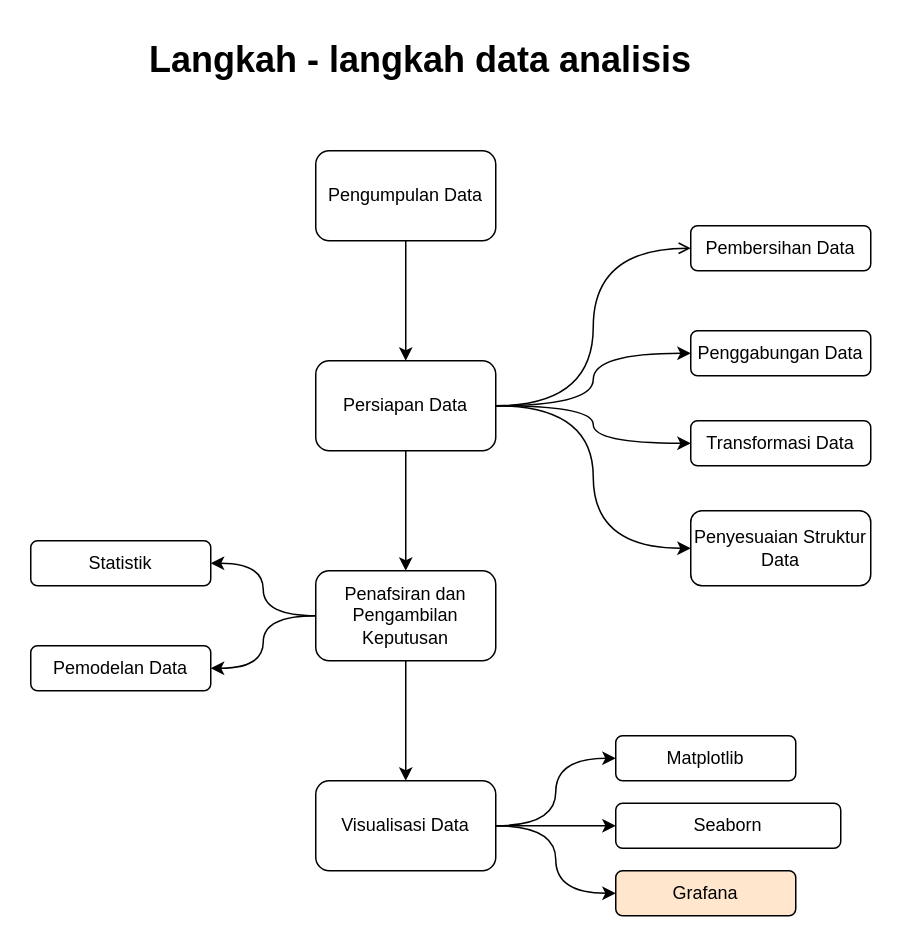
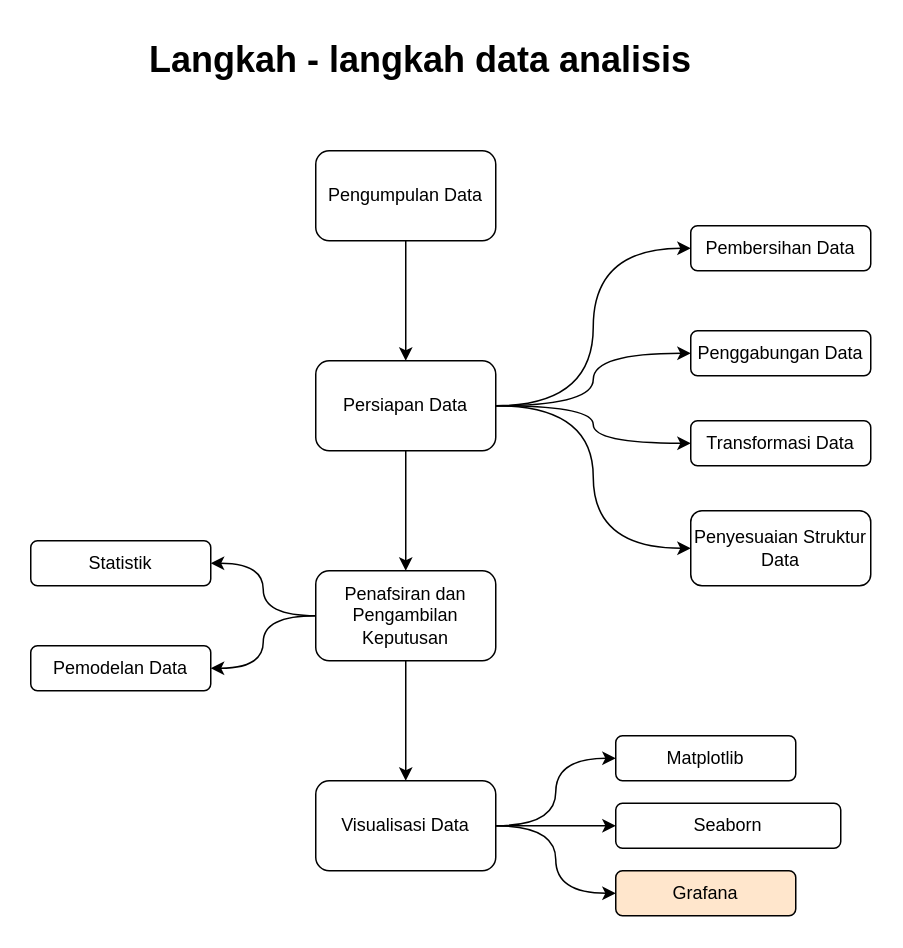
  <mxCell id="0" />
  <mxCell id="1" parent="0" />
  <mxCell id="2" value="" style="edgeStyle=none;html=1;" edge="1" parent="1" source="3" target="10"><mxGeometry relative="1" as="geometry" /></mxCell>
  <mxCell id="3" value="Pengumpulan Data" style="rounded=1;whiteSpace=wrap;html=1;" vertex="1" parent="1"><mxGeometry x="210" y="100" width="120" height="60" as="geometry" /></mxCell>
  <mxCell id="4" value="&lt;h1&gt;Langkah - langkah data analisis&lt;/h1&gt;" style="text;html=1;strokeColor=none;fillColor=none;spacing=5;spacingTop=-20;whiteSpace=wrap;overflow=hidden;rounded=0;align=center;" vertex="1" parent="1"><mxGeometry x="80" y="20" width="400" height="40" as="geometry" /></mxCell>
- <mxCell id="5" style="edgeStyle=orthogonalEdgeStyle;html=1;entryX=0;entryY=0.5;entryDx=0;entryDy=0;curved=1;endArrow=open;" edge="1" parent="1" source="10" target="11"><mxGeometry relative="1" as="geometry" /></mxCell>
+ <mxCell id="5" style="edgeStyle=orthogonalEdgeStyle;html=1;entryX=0;entryY=0.5;entryDx=0;entryDy=0;curved=1;" edge="1" parent="1" source="10" target="11"><mxGeometry relative="1" as="geometry" /></mxCell>
  <mxCell id="6" style="edgeStyle=orthogonalEdgeStyle;curved=1;html=1;entryX=0;entryY=0.5;entryDx=0;entryDy=0;" edge="1" parent="1" source="10" target="14"><mxGeometry relative="1" as="geometry" /></mxCell>
  <mxCell id="7" style="edgeStyle=orthogonalEdgeStyle;curved=1;html=1;" edge="1" parent="1" source="10" target="12"><mxGeometry relative="1" as="geometry" /></mxCell>
  <mxCell id="8" style="edgeStyle=orthogonalEdgeStyle;curved=1;html=1;entryX=0;entryY=0.5;entryDx=0;entryDy=0;" edge="1" parent="1" source="10" target="13"><mxGeometry relative="1" as="geometry" /></mxCell>
  <mxCell id="9" value="" style="edgeStyle=orthogonalEdgeStyle;curved=1;html=1;" edge="1" parent="1" source="10" target="18"><mxGeometry relative="1" as="geometry" /></mxCell>
  <mxCell id="10" value="Persiapan Data" style="rounded=1;whiteSpace=wrap;html=1;" vertex="1" parent="1"><mxGeometry x="210" y="240" width="120" height="60" as="geometry" /></mxCell>
  <mxCell id="11" value="Pembersihan Data" style="rounded=1;whiteSpace=wrap;html=1;" vertex="1" parent="1"><mxGeometry x="460" y="150" width="120" height="30" as="geometry" /></mxCell>
  <mxCell id="12" value="Penggabungan Data" style="rounded=1;whiteSpace=wrap;html=1;" vertex="1" parent="1"><mxGeometry x="460" y="220" width="120" height="30" as="geometry" /></mxCell>
  <mxCell id="13" value="Transformasi Data" style="rounded=1;whiteSpace=wrap;html=1;" vertex="1" parent="1"><mxGeometry x="460" y="280" width="120" height="30" as="geometry" /></mxCell>
  <mxCell id="14" value="Penyesuaian Struktur Data" style="rounded=1;whiteSpace=wrap;html=1;" vertex="1" parent="1"><mxGeometry x="460" y="340" width="120" height="50" as="geometry" /></mxCell>
  <mxCell id="15" value="" style="edgeStyle=orthogonalEdgeStyle;curved=1;html=1;" edge="1" parent="1" source="18" target="19"><mxGeometry relative="1" as="geometry" /></mxCell>
  <mxCell id="16" style="edgeStyle=orthogonalEdgeStyle;curved=1;html=1;entryX=1;entryY=0.5;entryDx=0;entryDy=0;" edge="1" parent="1" source="18" target="20"><mxGeometry relative="1" as="geometry" /></mxCell>
  <mxCell id="17" value="" style="edgeStyle=orthogonalEdgeStyle;curved=1;html=1;" edge="1" parent="1" source="18" target="24"><mxGeometry relative="1" as="geometry" /></mxCell>
  <mxCell id="18" value="Penafsiran dan Pengambilan Keputusan" style="whiteSpace=wrap;html=1;rounded=1;" vertex="1" parent="1"><mxGeometry x="210" y="380" width="120" height="60" as="geometry" /></mxCell>
  <mxCell id="19" value="Statistik" style="whiteSpace=wrap;html=1;rounded=1;" vertex="1" parent="1"><mxGeometry x="20" y="360" width="120" height="30" as="geometry" /></mxCell>
  <mxCell id="20" value="Pemodelan Data" style="whiteSpace=wrap;html=1;rounded=1;" vertex="1" parent="1"><mxGeometry x="20" y="430" width="120" height="30" as="geometry" /></mxCell>
  <mxCell id="21" value="" style="edgeStyle=orthogonalEdgeStyle;curved=1;html=1;" edge="1" parent="1" source="24" target="25"><mxGeometry relative="1" as="geometry" /></mxCell>
  <mxCell id="22" style="edgeStyle=orthogonalEdgeStyle;curved=1;html=1;entryX=0;entryY=0.5;entryDx=0;entryDy=0;" edge="1" parent="1" source="24" target="27"><mxGeometry relative="1" as="geometry" /></mxCell>
  <mxCell id="23" style="edgeStyle=orthogonalEdgeStyle;curved=1;html=1;entryX=0;entryY=0.5;entryDx=0;entryDy=0;" edge="1" parent="1" source="24" target="26"><mxGeometry relative="1" as="geometry" /></mxCell>
  <mxCell id="24" value="Visualisasi Data" style="whiteSpace=wrap;html=1;rounded=1;" vertex="1" parent="1"><mxGeometry x="210" y="520" width="120" height="60" as="geometry" /></mxCell>
  <mxCell id="25" value="Matplotlib" style="whiteSpace=wrap;html=1;rounded=1;" vertex="1" parent="1"><mxGeometry x="410" y="490" width="120" height="30" as="geometry" /></mxCell>
  <mxCell id="26" value="Seaborn" style="whiteSpace=wrap;html=1;rounded=1;" vertex="1" parent="1"><mxGeometry x="410" y="535" width="150" height="30" as="geometry" /></mxCell>
  <mxCell id="27" value="Grafana" style="whiteSpace=wrap;html=1;rounded=1;fillColor=#ffe6cc;" vertex="1" parent="1"><mxGeometry x="410" y="580" width="120" height="30" as="geometry" /></mxCell>
